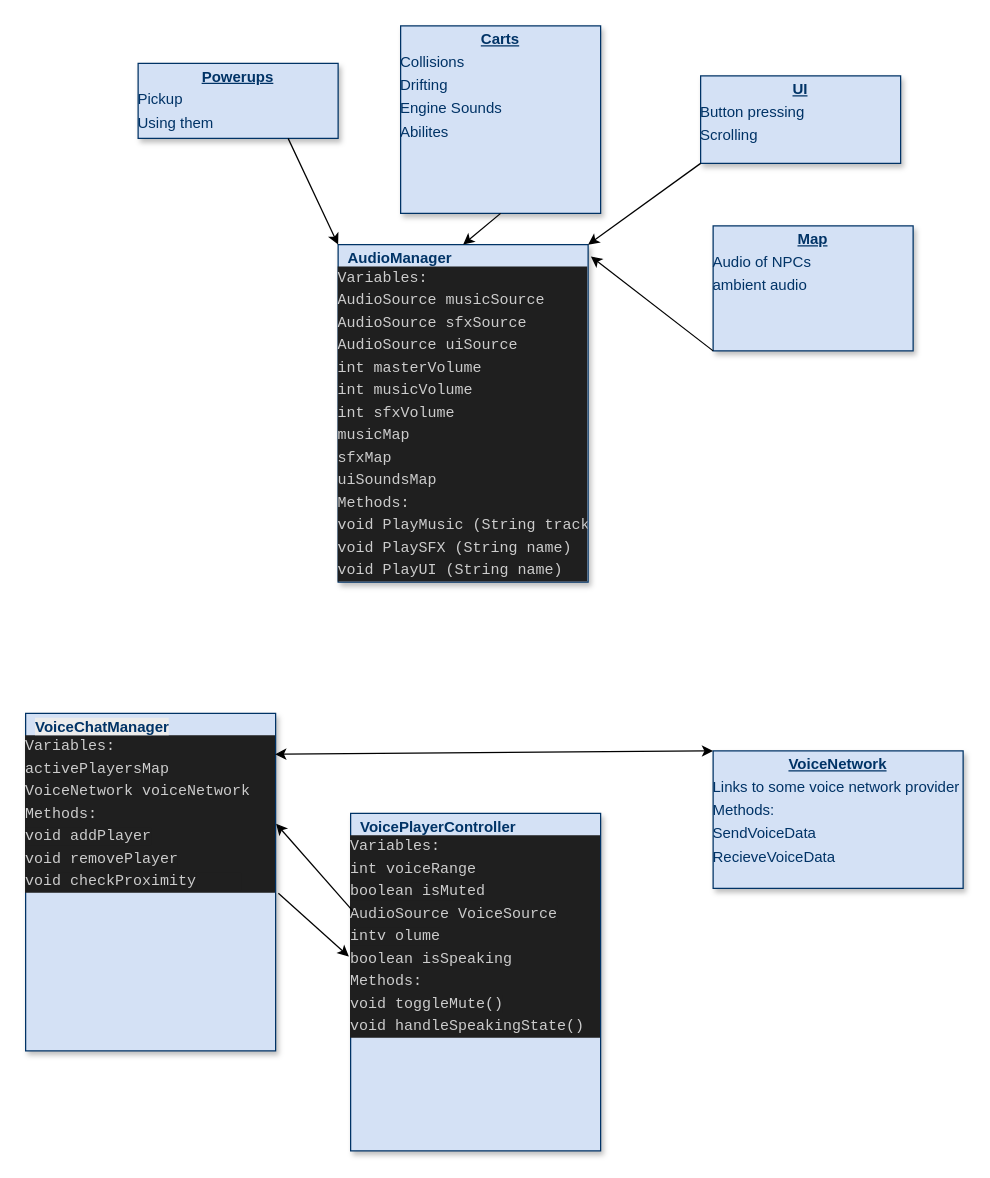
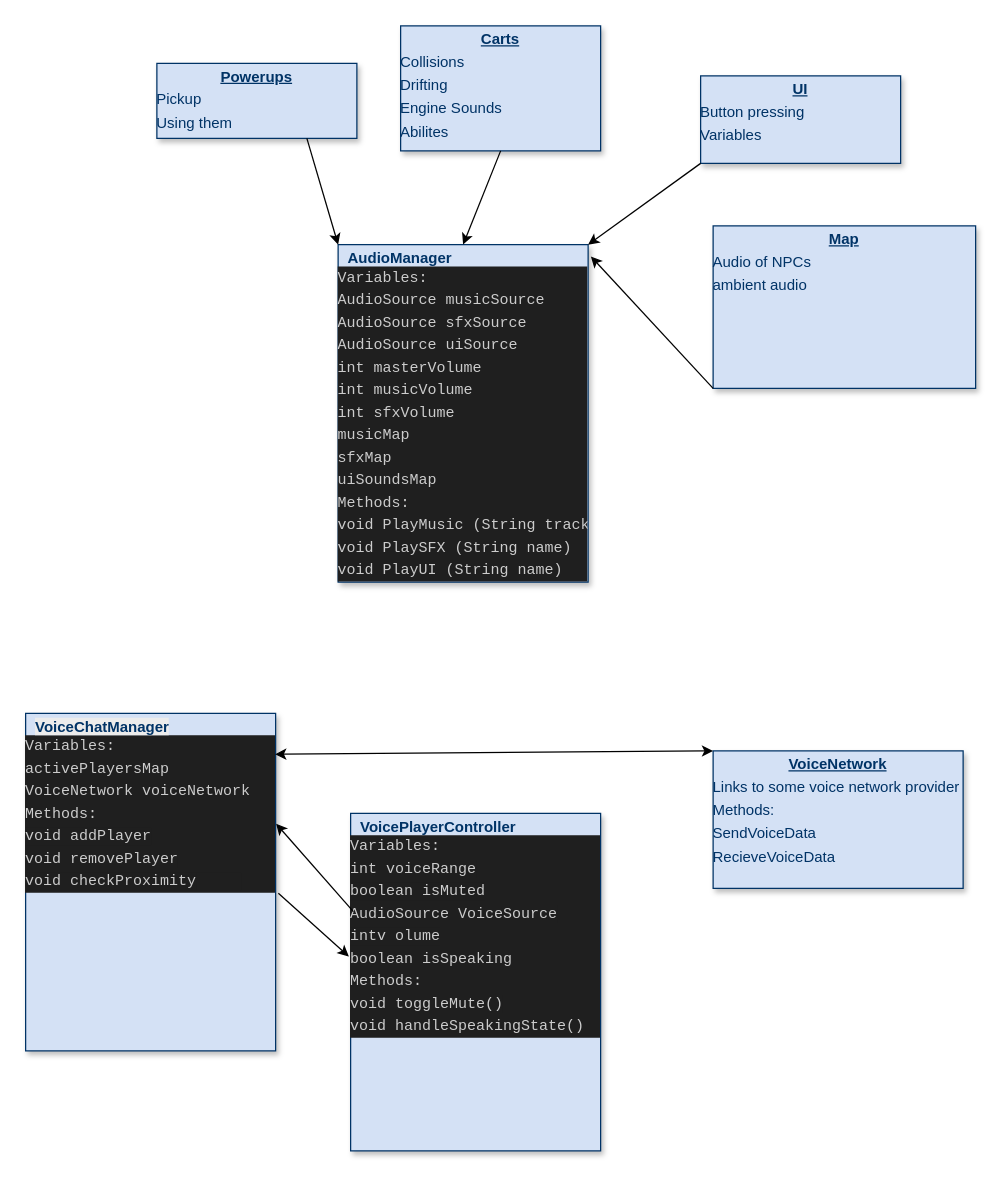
  <mxCell id="0" />
  <mxCell id="1" parent="0" />
  <mxCell id="2" value="&lt;p style=&quot;margin: 0px; margin-top: 4px; text-align: center; text-decoration: underline;&quot;&gt;&lt;/p&gt;&lt;p style=&quot;margin: 0px; margin-left: 8px;&quot;&gt;&lt;b&gt;AudioManager&lt;/b&gt;&lt;br&gt;&lt;/p&gt;&lt;div style=&quot;color: rgb(204, 204, 204); background-color: rgb(31, 31, 31); font-family: Menlo, Monaco, &amp;quot;Courier New&amp;quot;, monospace; line-height: 18px; white-space-collapse: preserve;&quot;&gt;&lt;div&gt;Variables:&lt;/div&gt;&lt;div&gt;AudioSource musicSource&lt;/div&gt;&lt;div&gt;AudioSource sfxSource&lt;/div&gt;&lt;div&gt;AudioSource uiSource&lt;/div&gt;&lt;div&gt;int masterVolume&lt;/div&gt;&lt;div&gt;int musicVolume&lt;/div&gt;&lt;div&gt;int sfxVolume&lt;/div&gt;&lt;div&gt;musicMap&lt;/div&gt;&lt;div&gt;sfxMap&lt;/div&gt;&lt;div&gt;uiSoundsMap&lt;/div&gt;&lt;div&gt;Methods:&lt;/div&gt;&lt;div&gt;void PlayMusic (String trackName)&lt;/div&gt;&lt;div&gt;void PlaySFX (String name)&lt;/div&gt;&lt;div&gt;void PlayUI (String name)&lt;/div&gt;&lt;div&gt;     &lt;/div&gt;&lt;/div&gt;" style="verticalAlign=top;align=left;overflow=fill;fontSize=12;fontFamily=Helvetica;html=1;strokeColor=#003366;shadow=1;fillColor=#D4E1F5;fontColor=#003366" parent="1" vertex="1"><mxGeometry x="270" y="195" width="200" height="270" as="geometry" /></mxCell>
- <mxCell id="3" value="&lt;p style=&quot;margin: 0px; margin-top: 4px; text-align: center; text-decoration: underline;&quot;&gt;&lt;b&gt;Carts&lt;/b&gt;&lt;/p&gt;&lt;p style=&quot;margin: 4px 0px 0px;&quot;&gt;Collisions&lt;/p&gt;&lt;p style=&quot;margin: 4px 0px 0px;&quot;&gt;Drifting&lt;/p&gt;&lt;p style=&quot;margin: 4px 0px 0px;&quot;&gt;Engine Sounds&lt;/p&gt;&lt;p style=&quot;margin: 4px 0px 0px;&quot;&gt;Abilites&lt;/p&gt;" style="verticalAlign=top;align=left;overflow=fill;fontSize=12;fontFamily=Helvetica;html=1;strokeColor=#003366;shadow=1;fillColor=#D4E1F5;fontColor=#003366" parent="1" vertex="1"><mxGeometry x="320" y="20" width="160" height="150" as="geometry" /></mxCell>
+ <mxCell id="3" value="&lt;p style=&quot;margin: 0px; margin-top: 4px; text-align: center; text-decoration: underline;&quot;&gt;&lt;b&gt;Carts&lt;/b&gt;&lt;/p&gt;&lt;p style=&quot;margin: 4px 0px 0px;&quot;&gt;Collisions&lt;/p&gt;&lt;p style=&quot;margin: 4px 0px 0px;&quot;&gt;Drifting&lt;/p&gt;&lt;p style=&quot;margin: 4px 0px 0px;&quot;&gt;Engine Sounds&lt;/p&gt;&lt;p style=&quot;margin: 4px 0px 0px;&quot;&gt;Abilites&lt;/p&gt;" style="verticalAlign=top;align=left;overflow=fill;fontSize=12;fontFamily=Helvetica;html=1;strokeColor=#003366;shadow=1;fillColor=#D4E1F5;fontColor=#003366" parent="1" vertex="1"><mxGeometry x="320" y="20" width="160" height="100" as="geometry" /></mxCell>
  <mxCell id="4" value="" style="endArrow=classic;html=1;rounded=0;entryX=0.5;entryY=0;entryDx=0;entryDy=0;exitX=0.5;exitY=1;exitDx=0;exitDy=0;" edge="1" parent="1" source="3" target="2"><mxGeometry width="50" height="50" relative="1" as="geometry"><mxPoint x="380" y="270" as="sourcePoint" /><mxPoint x="430" y="220" as="targetPoint" /></mxGeometry></mxCell>
- <mxCell id="5" value="&lt;p style=&quot;margin: 0px; margin-top: 4px; text-align: center; text-decoration: underline;&quot;&gt;&lt;b&gt;UI&lt;/b&gt;&lt;/p&gt;&lt;p style=&quot;margin: 4px 0px 0px;&quot;&gt;Button pressing&lt;/p&gt;&lt;p style=&quot;margin: 4px 0px 0px;&quot;&gt;Scrolling&lt;/p&gt;" style="verticalAlign=top;align=left;overflow=fill;fontSize=12;fontFamily=Helvetica;html=1;strokeColor=#003366;shadow=1;fillColor=#D4E1F5;fontColor=#003366" vertex="1" parent="1"><mxGeometry x="560" y="60" width="160" height="70" as="geometry" /></mxCell>
+ <mxCell id="5" value="&lt;p style=&quot;margin: 0px; margin-top: 4px; text-align: center; text-decoration: underline;&quot;&gt;&lt;b&gt;UI&lt;/b&gt;&lt;/p&gt;&lt;p style=&quot;margin: 4px 0px 0px;&quot;&gt;Button pressing&lt;/p&gt;&lt;p style=&quot;margin: 4px 0px 0px;&quot;&gt;Variables&lt;/p&gt;" style="verticalAlign=top;align=left;overflow=fill;fontSize=12;fontFamily=Helvetica;html=1;strokeColor=#003366;shadow=1;fillColor=#D4E1F5;fontColor=#003366" vertex="1" parent="1"><mxGeometry x="560" y="60" width="160" height="70" as="geometry" /></mxCell>
  <mxCell id="6" value="" style="endArrow=classic;html=1;rounded=0;entryX=1;entryY=0;entryDx=0;entryDy=0;exitX=0;exitY=1;exitDx=0;exitDy=0;" edge="1" parent="1" source="5" target="2"><mxGeometry width="50" height="50" relative="1" as="geometry"><mxPoint x="410" y="220" as="sourcePoint" /><mxPoint x="400" y="310" as="targetPoint" /><Array as="points" /></mxGeometry></mxCell>
- <mxCell id="7" value="&lt;p style=&quot;margin: 0px; margin-top: 4px; text-align: center; text-decoration: underline;&quot;&gt;&lt;b&gt;Powerups&lt;/b&gt;&lt;/p&gt;&lt;p style=&quot;margin: 4px 0px 0px;&quot;&gt;Pickup&lt;/p&gt;&lt;p style=&quot;margin: 4px 0px 0px;&quot;&gt;Using them&lt;/p&gt;&lt;p style=&quot;margin: 4px 0px 0px;&quot;&gt;&lt;br&gt;&lt;/p&gt;" style="verticalAlign=top;align=left;overflow=fill;fontSize=12;fontFamily=Helvetica;html=1;strokeColor=#003366;shadow=1;fillColor=#D4E1F5;fontColor=#003366" vertex="1" parent="1"><mxGeometry x="110" y="50" width="160" height="60" as="geometry" /></mxCell>
+ <mxCell id="7" value="&lt;p style=&quot;margin: 0px; margin-top: 4px; text-align: center; text-decoration: underline;&quot;&gt;&lt;b&gt;Powerups&lt;/b&gt;&lt;/p&gt;&lt;p style=&quot;margin: 4px 0px 0px;&quot;&gt;Pickup&lt;/p&gt;&lt;p style=&quot;margin: 4px 0px 0px;&quot;&gt;Using them&lt;/p&gt;&lt;p style=&quot;margin: 4px 0px 0px;&quot;&gt;&lt;br&gt;&lt;/p&gt;" style="verticalAlign=top;align=left;overflow=fill;fontSize=12;fontFamily=Helvetica;html=1;strokeColor=#003366;shadow=1;fillColor=#D4E1F5;fontColor=#003366" vertex="1" parent="1"><mxGeometry x="125" y="50" width="160" height="60" as="geometry" /></mxCell>
  <mxCell id="8" value="" style="endArrow=classic;html=1;rounded=0;exitX=0.75;exitY=1;exitDx=0;exitDy=0;entryX=0;entryY=0;entryDx=0;entryDy=0;" edge="1" parent="1" source="7" target="2"><mxGeometry width="50" height="50" relative="1" as="geometry"><mxPoint x="260" y="220" as="sourcePoint" /><mxPoint x="310" y="170" as="targetPoint" /></mxGeometry></mxCell>
- <mxCell id="9" value="&lt;p style=&quot;margin: 0px; margin-top: 4px; text-align: center; text-decoration: underline;&quot;&gt;&lt;b&gt;Map&lt;/b&gt;&lt;/p&gt;&lt;p style=&quot;margin: 4px 0px 0px;&quot;&gt;Audio of NPCs&lt;/p&gt;&lt;p style=&quot;margin: 4px 0px 0px;&quot;&gt;ambient audio&lt;/p&gt;&lt;p style=&quot;margin: 4px 0px 0px;&quot;&gt;&lt;br&gt;&lt;/p&gt;&lt;p style=&quot;margin: 4px 0px 0px;&quot;&gt;&lt;br&gt;&lt;/p&gt;&lt;p style=&quot;margin: 4px 0px 0px;&quot;&gt;&lt;br&gt;&lt;/p&gt;" style="verticalAlign=top;align=left;overflow=fill;fontSize=12;fontFamily=Helvetica;html=1;strokeColor=#003366;shadow=1;fillColor=#D4E1F5;fontColor=#003366" vertex="1" parent="1"><mxGeometry x="570" y="180" width="160" height="100" as="geometry" /></mxCell>
+ <mxCell id="9" value="&lt;p style=&quot;margin: 0px; margin-top: 4px; text-align: center; text-decoration: underline;&quot;&gt;&lt;b&gt;Map&lt;/b&gt;&lt;/p&gt;&lt;p style=&quot;margin: 4px 0px 0px;&quot;&gt;Audio of NPCs&lt;/p&gt;&lt;p style=&quot;margin: 4px 0px 0px;&quot;&gt;ambient audio&lt;/p&gt;&lt;p style=&quot;margin: 4px 0px 0px;&quot;&gt;&lt;br&gt;&lt;/p&gt;&lt;p style=&quot;margin: 4px 0px 0px;&quot;&gt;&lt;br&gt;&lt;/p&gt;&lt;p style=&quot;margin: 4px 0px 0px;&quot;&gt;&lt;br&gt;&lt;/p&gt;" style="verticalAlign=top;align=left;overflow=fill;fontSize=12;fontFamily=Helvetica;html=1;strokeColor=#003366;shadow=1;fillColor=#D4E1F5;fontColor=#003366" vertex="1" parent="1"><mxGeometry x="570" y="180" width="210" height="130" as="geometry" /></mxCell>
  <mxCell id="10" style="edgeStyle=orthogonalEdgeStyle;rounded=0;orthogonalLoop=1;jettySize=auto;html=1;exitX=0.5;exitY=1;exitDx=0;exitDy=0;" edge="1" parent="1" source="9" target="9"><mxGeometry relative="1" as="geometry" /></mxCell>
  <mxCell id="11" value="" style="endArrow=classic;html=1;rounded=0;entryX=1.011;entryY=0.035;entryDx=0;entryDy=0;exitX=0;exitY=1;exitDx=0;exitDy=0;entryPerimeter=0;" edge="1" parent="1" source="9" target="2"><mxGeometry width="50" height="50" relative="1" as="geometry"><mxPoint x="570" y="140" as="sourcePoint" /><mxPoint x="500" y="310" as="targetPoint" /><Array as="points" /></mxGeometry></mxCell>
  <mxCell id="12" value="&lt;p style=&quot;margin: 0px; margin-top: 4px; text-align: center; text-decoration: underline;&quot;&gt;&lt;/p&gt;&lt;p style=&quot;margin: 0px; margin-left: 8px;&quot;&gt;&lt;b&gt;VoicePlayerController&lt;/b&gt;&lt;br&gt;&lt;/p&gt;&lt;div style=&quot;color: rgb(204, 204, 204); background-color: rgb(31, 31, 31); font-family: Menlo, Monaco, &amp;quot;Courier New&amp;quot;, monospace; line-height: 18px; white-space-collapse: preserve;&quot;&gt;&lt;div&gt;Variables:&lt;/div&gt;&lt;div&gt;&lt;span style=&quot;background-color: light-dark(rgb(31, 31, 31), rgb(210, 210, 210)); color: light-dark(rgb(204, 204, 204), rgb(62, 62, 62));&quot;&gt;int voiceRange&lt;/span&gt;&lt;/div&gt;&lt;div&gt;&lt;span style=&quot;background-color: light-dark(rgb(31, 31, 31), rgb(210, 210, 210)); color: light-dark(rgb(204, 204, 204), rgb(62, 62, 62));&quot;&gt;boolean isMuted&lt;/span&gt;&lt;/div&gt;&lt;div&gt;&lt;span style=&quot;background-color: light-dark(rgb(31, 31, 31), rgb(210, 210, 210)); color: light-dark(rgb(204, 204, 204), rgb(62, 62, 62));&quot;&gt;AudioSource VoiceSource&lt;/span&gt;&lt;/div&gt;&lt;div&gt;&lt;span style=&quot;background-color: light-dark(rgb(31, 31, 31), rgb(210, 210, 210)); color: light-dark(rgb(204, 204, 204), rgb(62, 62, 62));&quot;&gt;intv olume&lt;/span&gt;&lt;/div&gt;&lt;div&gt;boolean isSpeaking&lt;/div&gt;&lt;div&gt;Methods:&lt;/div&gt;&lt;div&gt;&lt;span style=&quot;background-color: light-dark(rgb(31, 31, 31), rgb(210, 210, 210)); color: light-dark(rgb(204, 204, 204), rgb(62, 62, 62));&quot;&gt;void toggleMute()&lt;/span&gt;&lt;/div&gt;&lt;div&gt;&lt;div style=&quot;line-height: 18px;&quot;&gt;void handleSpeakingState()&lt;/div&gt;&lt;/div&gt;&lt;/div&gt;" style="verticalAlign=top;align=left;overflow=fill;fontSize=12;fontFamily=Helvetica;html=1;strokeColor=#003366;shadow=1;fillColor=#D4E1F5;fontColor=#003366" vertex="1" parent="1"><mxGeometry x="280" y="650" width="200" height="270" as="geometry" /></mxCell>
  <mxCell id="13" value="&lt;p style=&quot;margin: 0px; margin-top: 4px; text-align: center; text-decoration: underline;&quot;&gt;&lt;/p&gt;&lt;p style=&quot;margin: 0px; margin-left: 8px;&quot;&gt;&lt;span style=&quot;background-color: rgb(236, 236, 236);&quot;&gt;&lt;b&gt;VoiceChatManager&lt;/b&gt;&lt;/span&gt;&lt;/p&gt;&lt;div style=&quot;color: rgb(204, 204, 204); background-color: rgb(31, 31, 31); font-family: Menlo, Monaco, &amp;quot;Courier New&amp;quot;, monospace; line-height: 18px; white-space-collapse: preserve;&quot;&gt;&lt;div&gt;Variables:&lt;/div&gt;&lt;div&gt;&lt;div style=&quot;line-height: 18px;&quot;&gt;activePlayersMap&lt;/div&gt;&lt;/div&gt;&lt;div style=&quot;line-height: 18px;&quot;&gt;&lt;div style=&quot;line-height: 18px;&quot;&gt;VoiceNetwork voiceNetwork&lt;/div&gt;&lt;/div&gt;&lt;div&gt;Methods:&lt;/div&gt;&lt;div&gt;&lt;span style=&quot;background-color: light-dark(rgb(31, 31, 31), rgb(210, 210, 210)); color: light-dark(rgb(204, 204, 204), rgb(62, 62, 62));&quot;&gt;void addPlayer&lt;/span&gt;&lt;/div&gt;&lt;div&gt;&lt;span style=&quot;background-color: light-dark(rgb(31, 31, 31), rgb(210, 210, 210)); color: light-dark(rgb(204, 204, 204), rgb(62, 62, 62));&quot;&gt;void removePlayer&lt;/span&gt;&lt;/div&gt;&lt;div&gt;&lt;span style=&quot;background-color: light-dark(rgb(31, 31, 31), rgb(210, 210, 210)); color: light-dark(rgb(204, 204, 204), rgb(62, 62, 62));&quot;&gt;void checkProximity&lt;/span&gt;&lt;span style=&quot;background-color: light-dark(rgb(31, 31, 31), rgb(210, 210, 210)); color: light-dark(rgb(204, 204, 204), rgb(62, 62, 62));&quot;&gt;     &lt;/span&gt;&lt;/div&gt;&lt;/div&gt;" style="verticalAlign=top;align=left;overflow=fill;fontSize=12;fontFamily=Helvetica;html=1;strokeColor=#003366;shadow=1;fillColor=#D4E1F5;fontColor=#003366" vertex="1" parent="1"><mxGeometry x="20" y="570" width="200" height="270" as="geometry" /></mxCell>
  <mxCell id="14" value="&lt;p style=&quot;margin: 0px; margin-top: 4px; text-align: center; text-decoration: underline;&quot;&gt;&lt;b&gt;VoiceNetwork&lt;/b&gt;&lt;/p&gt;&lt;p style=&quot;margin: 4px 0px 0px;&quot;&gt;Links to some voice network provider&lt;/p&gt;&lt;p style=&quot;margin: 4px 0px 0px;&quot;&gt;Methods:&lt;/p&gt;&lt;p style=&quot;margin: 4px 0px 0px;&quot;&gt;SendVoiceData&lt;/p&gt;&lt;p style=&quot;margin: 4px 0px 0px;&quot;&gt;RecieveVoiceData&lt;/p&gt;&lt;p style=&quot;margin: 4px 0px 0px;&quot;&gt;&lt;br&gt;&lt;/p&gt;&lt;p style=&quot;margin: 4px 0px 0px;&quot;&gt;&lt;br&gt;&lt;/p&gt;&lt;p style=&quot;margin: 4px 0px 0px;&quot;&gt;&lt;br&gt;&lt;/p&gt;" style="verticalAlign=top;align=left;overflow=fill;fontSize=12;fontFamily=Helvetica;html=1;strokeColor=#003366;shadow=1;fillColor=#D4E1F5;fontColor=#003366" vertex="1" parent="1"><mxGeometry x="570" y="600" width="200" height="110" as="geometry" /></mxCell>
  <mxCell id="15" value="" style="endArrow=classic;html=1;rounded=0;entryX=-0.007;entryY=0.424;entryDx=0;entryDy=0;entryPerimeter=0;exitX=1.011;exitY=0.533;exitDx=0;exitDy=0;exitPerimeter=0;" edge="1" parent="1" source="13" target="12"><mxGeometry width="50" height="50" relative="1" as="geometry"><mxPoint x="170" y="720" as="sourcePoint" /><mxPoint x="220" y="670" as="targetPoint" /></mxGeometry></mxCell>
  <mxCell id="16" value="" style="endArrow=classic;startArrow=classic;html=1;rounded=0;entryX=0;entryY=0;entryDx=0;entryDy=0;exitX=0.998;exitY=0.121;exitDx=0;exitDy=0;exitPerimeter=0;" edge="1" parent="1" source="13" target="14"><mxGeometry width="50" height="50" relative="1" as="geometry"><mxPoint x="340" y="720" as="sourcePoint" /><mxPoint x="390" y="670" as="targetPoint" /></mxGeometry></mxCell>
  <mxCell id="17" value="" style="endArrow=classic;html=1;rounded=0;entryX=1.002;entryY=0.327;entryDx=0;entryDy=0;entryPerimeter=0;exitX=0.011;exitY=0.291;exitDx=0;exitDy=0;exitPerimeter=0;" edge="1" parent="1" source="12" target="13"><mxGeometry width="50" height="50" relative="1" as="geometry"><mxPoint x="340" y="720" as="sourcePoint" /><mxPoint x="390" y="670" as="targetPoint" /></mxGeometry></mxCell>
